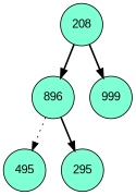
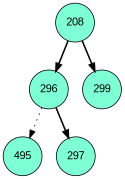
  digraph {
    fontname="Liberation Sans"
    node [fillcolor=aquamarine fontname="Liberation Sans" shape=circle style=filled]
    edge [fontname="Liberation Sans" style=bold]
    n1 [label=208]
-   n2 [label=896]
-   n3 [label=999]
+   n2 [label=296]
+   n3 [label=299]
    n4 [label=495]
-   n5 [label=295]
+   n5 [label=297]
    n1 -> n2
    n1 -> n3
    n2 -> n4 [style=dotted]
    n2 -> n5
  }
